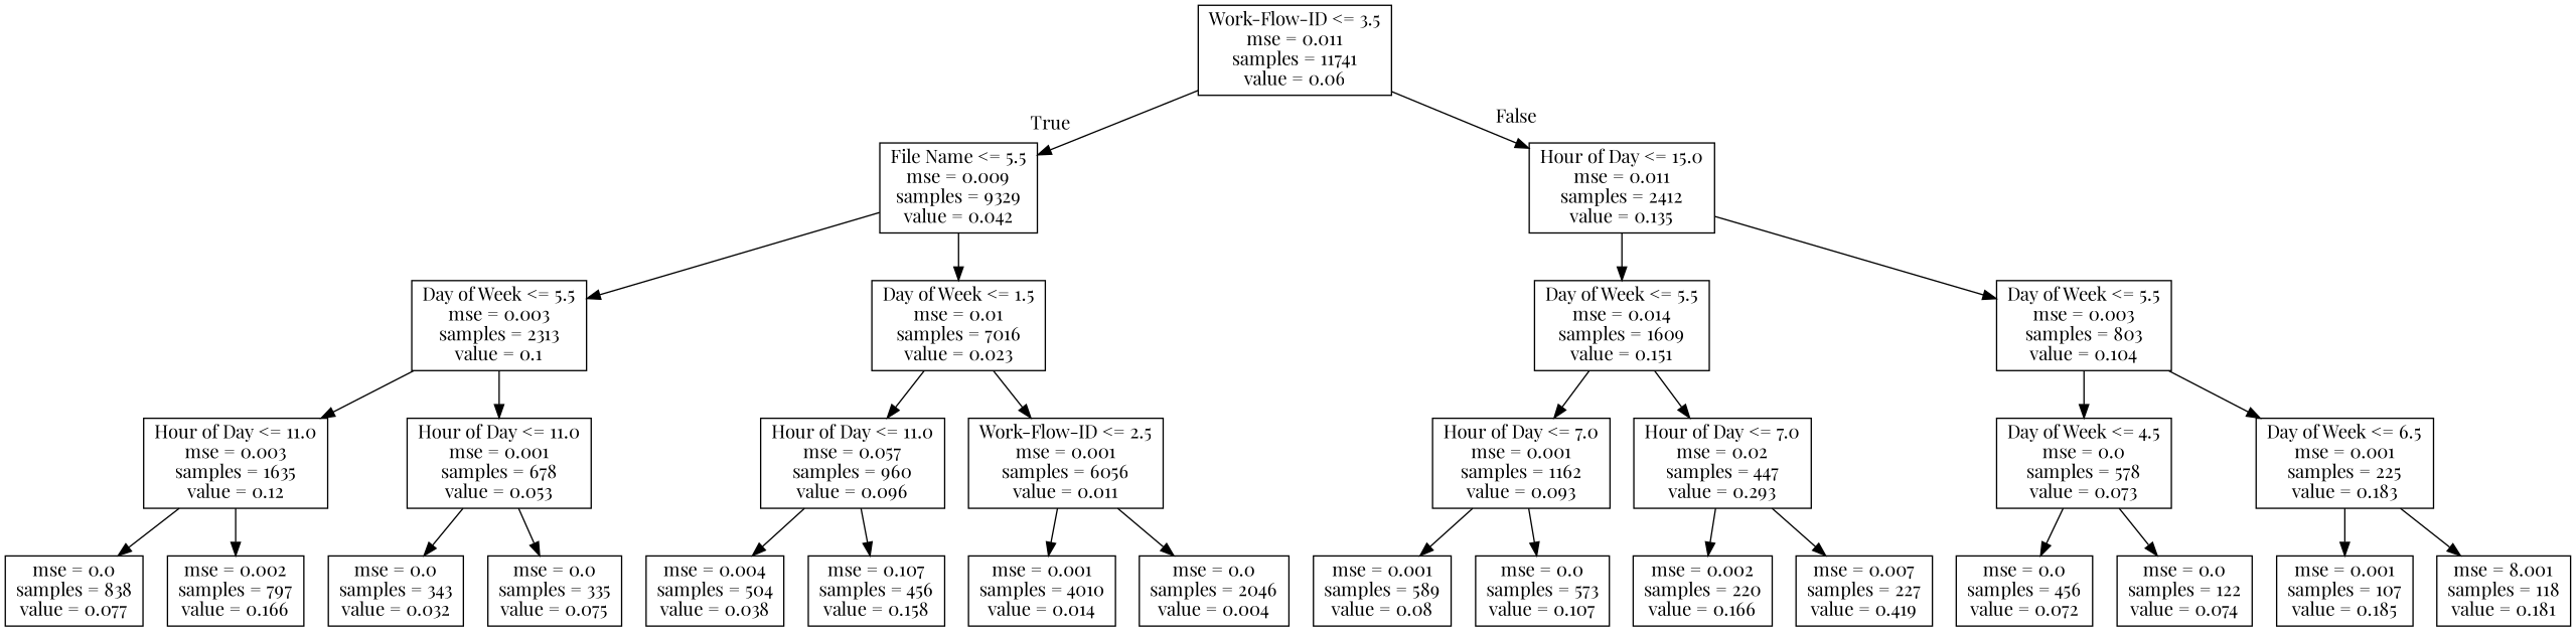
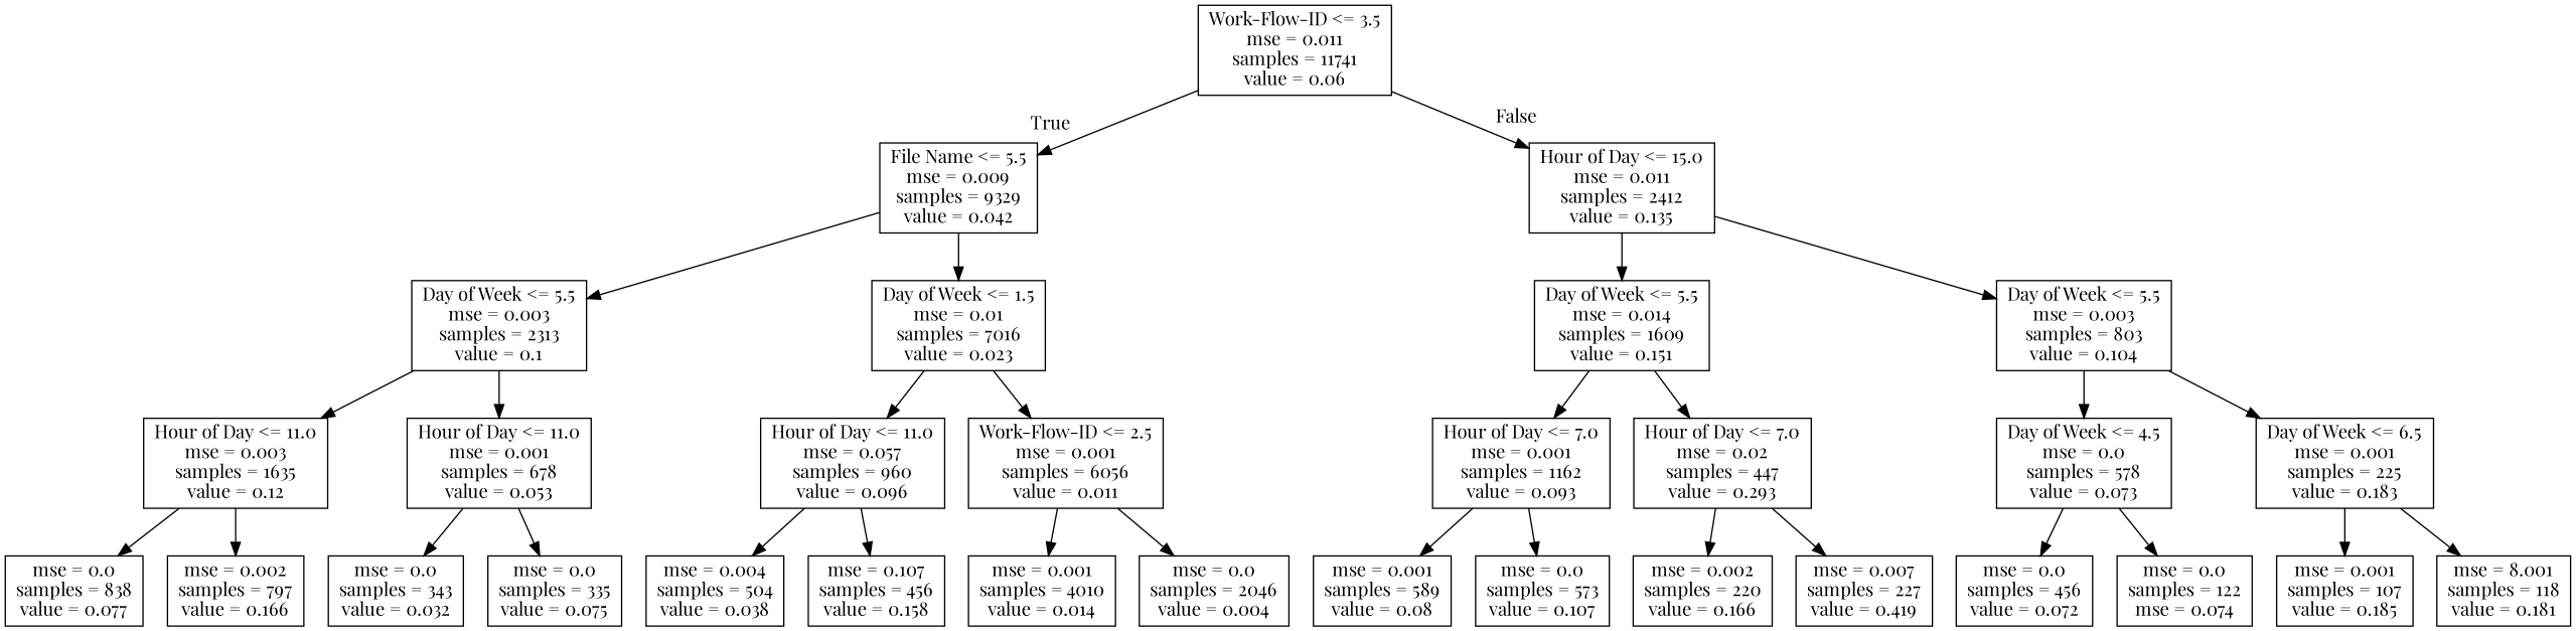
  digraph {
    fontname="Playfair Display"
    node [fontname="Playfair Display" shape=box]
    edge [fontname="Playfair Display"]
    n1 [label="Work-Flow-ID <= 3.5\nmse = 0.011\nsamples = 11741\nvalue = 0.06"]
    n2 [label="File Name <= 5.5\nmse = 0.009\nsamples = 9329\nvalue = 0.042"]
    n3 [label="Hour of Day <= 15.0\nmse = 0.011\nsamples = 2412\nvalue = 0.135"]
    n4 [label="Day of Week <= 5.5\nmse = 0.003\nsamples = 2313\nvalue = 0.1"]
    n5 [label="Day of Week <= 1.5\nmse = 0.01\nsamples = 7016\nvalue = 0.023"]
    n6 [label="Day of Week <= 5.5\nmse = 0.014\nsamples = 1609\nvalue = 0.151"]
    n7 [label="Day of Week <= 5.5\nmse = 0.003\nsamples = 803\nvalue = 0.104"]
    n8 [label="Hour of Day <= 11.0\nmse = 0.003\nsamples = 1635\nvalue = 0.12"]
    n9 [label="Hour of Day <= 11.0\nmse = 0.001\nsamples = 678\nvalue = 0.053"]
    n10 [label="Hour of Day <= 11.0\nmse = 0.057\nsamples = 960\nvalue = 0.096"]
    n11 [label="Work-Flow-ID <= 2.5\nmse = 0.001\nsamples = 6056\nvalue = 0.011"]
    n12 [label="mse = 0.0\nsamples = 838\nvalue = 0.077"]
    n13 [label="mse = 0.002\nsamples = 797\nvalue = 0.166"]
    n14 [label="mse = 0.0\nsamples = 343\nvalue = 0.032"]
    n15 [label="mse = 0.0\nsamples = 335\nvalue = 0.075"]
    n16 [label="mse = 0.004\nsamples = 504\nvalue = 0.038"]
    n17 [label="mse = 0.107\nsamples = 456\nvalue = 0.158"]
    n18 [label="mse = 0.001\nsamples = 4010\nvalue = 0.014"]
    n19 [label="mse = 0.0\nsamples = 2046\nvalue = 0.004"]
    n20 [label="Hour of Day <= 7.0\nmse = 0.001\nsamples = 1162\nvalue = 0.093"]
    n21 [label="Hour of Day <= 7.0\nmse = 0.02\nsamples = 447\nvalue = 0.293"]
    n22 [label="Day of Week <= 4.5\nmse = 0.0\nsamples = 578\nvalue = 0.073"]
    n23 [label="Day of Week <= 6.5\nmse = 0.001\nsamples = 225\nvalue = 0.183"]
    n24 [label="mse = 0.001\nsamples = 589\nvalue = 0.08"]
    n25 [label="mse = 0.0\nsamples = 573\nvalue = 0.107"]
    n26 [label="mse = 0.002\nsamples = 220\nvalue = 0.166"]
    n27 [label="mse = 0.007\nsamples = 227\nvalue = 0.419"]
    n28 [label="mse = 0.0\nsamples = 456\nvalue = 0.072"]
-   n29 [label="mse = 0.0\nsamples = 122\nvalue = 0.074"]
+   n29 [label="mse = 0.0\nsamples = 122\nmse = 0.074"]
    n30 [label="mse = 0.001\nsamples = 107\nvalue = 0.185"]
    n31 [label="mse = 8.001\nsamples = 118\nvalue = 0.181"]
    n1 -> n2 [headlabel=True labelangle=45 labeldistance=2.5]
    n1 -> n3 [headlabel=False labelangle=-45 labeldistance=2.5]
    n2 -> n4
    n2 -> n5
    n3 -> n6
    n3 -> n7
    n4 -> n8
    n4 -> n9
    n5 -> n10
    n5 -> n11
    n6 -> n20
    n6 -> n21
    n7 -> n22
    n7 -> n23
    n8 -> n12
    n8 -> n13
    n9 -> n14
    n9 -> n15
    n10 -> n16
    n10 -> n17
    n11 -> n18
    n11 -> n19
    n20 -> n24
    n20 -> n25
    n21 -> n26
    n21 -> n27
    n22 -> n28
    n22 -> n29
    n23 -> n30
    n23 -> n31
  }
